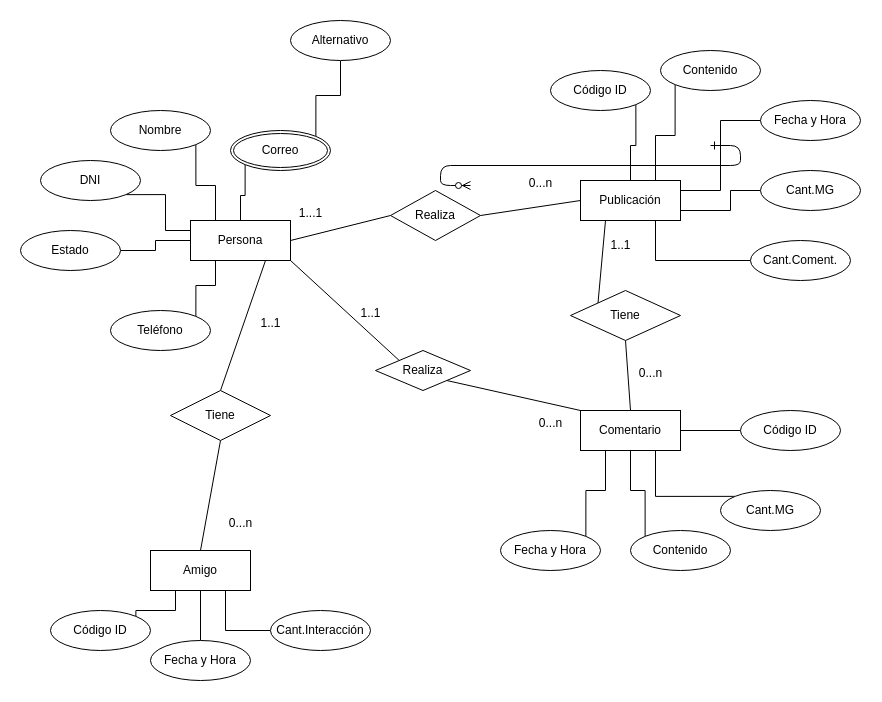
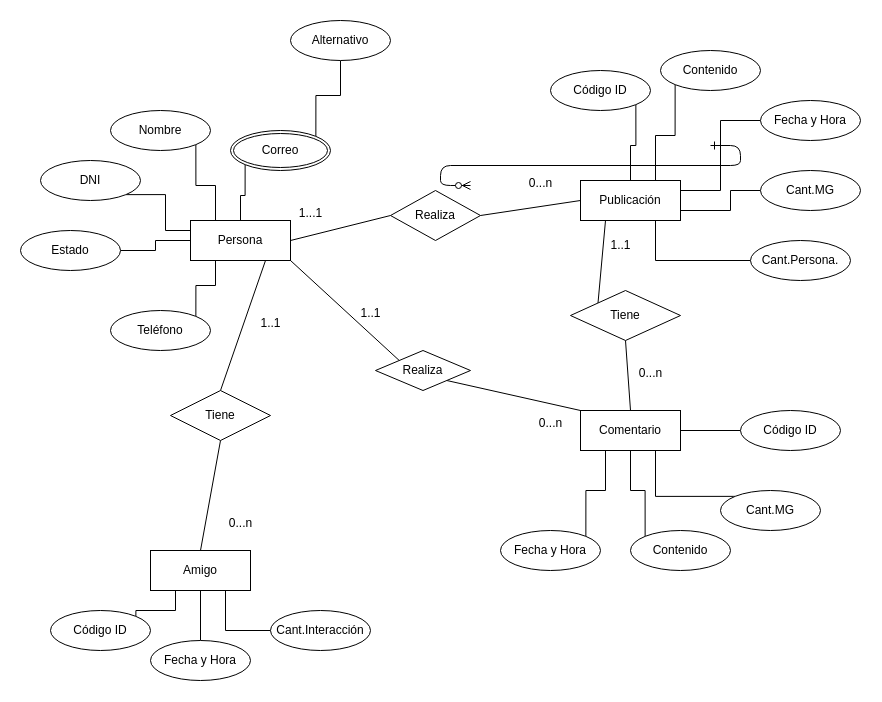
  <mxCell id="0" />
  <mxCell id="1" parent="0" />
  <mxCell id="2" value="" style="edgeStyle=entityRelationEdgeStyle;endArrow=ERzeroToMany;startArrow=ERone;endFill=1;startFill=0;" parent="1" edge="1"><mxGeometry width="100" height="100" relative="1" as="geometry"><mxPoint x="710" y="145" as="sourcePoint" /><mxPoint x="470" y="185" as="targetPoint" /></mxGeometry></mxCell>
  <mxCell id="3" style="edgeStyle=none;rounded=0;orthogonalLoop=1;jettySize=auto;html=1;exitX=1;exitY=0.5;exitDx=0;exitDy=0;entryX=0;entryY=0.5;entryDx=0;entryDy=0;endArrow=none;endFill=0;" edge="1" parent="1" source="5" target="50"><mxGeometry relative="1" as="geometry" /></mxCell>
  <mxCell id="4" style="edgeStyle=none;rounded=0;orthogonalLoop=1;jettySize=auto;html=1;exitX=1;exitY=1;exitDx=0;exitDy=0;entryX=0;entryY=0;entryDx=0;entryDy=0;endArrow=none;endFill=0;" edge="1" parent="1" source="5" target="52"><mxGeometry relative="1" as="geometry" /></mxCell>
  <mxCell id="5" value="Persona" style="whiteSpace=wrap;html=1;align=center;" vertex="1" parent="1"><mxGeometry x="190" y="220" width="100" height="40" as="geometry" /></mxCell>
  <mxCell id="6" value="Publicación" style="whiteSpace=wrap;html=1;align=center;" vertex="1" parent="1"><mxGeometry x="580" y="180" width="100" height="40" as="geometry" /></mxCell>
  <mxCell id="7" value="Amigo" style="whiteSpace=wrap;html=1;align=center;" vertex="1" parent="1"><mxGeometry x="150" y="550" width="100" height="40" as="geometry" /></mxCell>
  <mxCell id="8" style="edgeStyle=none;rounded=0;orthogonalLoop=1;jettySize=auto;html=1;exitX=0.5;exitY=0;exitDx=0;exitDy=0;entryX=0.5;entryY=1;entryDx=0;entryDy=0;endArrow=none;endFill=0;" edge="1" parent="1" source="9" target="54"><mxGeometry relative="1" as="geometry" /></mxCell>
  <mxCell id="9" value="Comentario" style="whiteSpace=wrap;html=1;align=center;" vertex="1" parent="1"><mxGeometry x="580" y="410" width="100" height="40" as="geometry" /></mxCell>
  <mxCell id="10" style="edgeStyle=orthogonalEdgeStyle;rounded=0;orthogonalLoop=1;jettySize=auto;html=1;exitX=1;exitY=1;exitDx=0;exitDy=0;entryX=0;entryY=0.25;entryDx=0;entryDy=0;endArrow=none;endFill=0;" edge="1" parent="1" source="11" target="5"><mxGeometry relative="1" as="geometry" /></mxCell>
  <mxCell id="11" value="DNI" style="ellipse;whiteSpace=wrap;html=1;align=center;" vertex="1" parent="1"><mxGeometry x="40" y="160" width="100" height="40" as="geometry" /></mxCell>
  <mxCell id="12" style="edgeStyle=orthogonalEdgeStyle;rounded=0;orthogonalLoop=1;jettySize=auto;html=1;exitX=1;exitY=1;exitDx=0;exitDy=0;entryX=0.25;entryY=0;entryDx=0;entryDy=0;endArrow=none;endFill=0;" edge="1" parent="1" source="13" target="5"><mxGeometry relative="1" as="geometry" /></mxCell>
  <mxCell id="13" value="Nombre" style="ellipse;whiteSpace=wrap;html=1;align=center;" vertex="1" parent="1"><mxGeometry x="110" y="110" width="100" height="40" as="geometry" /></mxCell>
  <mxCell id="14" style="edgeStyle=orthogonalEdgeStyle;rounded=0;orthogonalLoop=1;jettySize=auto;html=1;exitX=1;exitY=0;exitDx=0;exitDy=0;entryX=0.25;entryY=1;entryDx=0;entryDy=0;endArrow=none;endFill=0;" edge="1" parent="1" source="15" target="5"><mxGeometry relative="1" as="geometry" /></mxCell>
  <mxCell id="15" value="Teléfono" style="ellipse;whiteSpace=wrap;html=1;align=center;" vertex="1" parent="1"><mxGeometry x="110" y="310" width="100" height="40" as="geometry" /></mxCell>
  <mxCell id="16" style="edgeStyle=orthogonalEdgeStyle;rounded=0;orthogonalLoop=1;jettySize=auto;html=1;exitX=1;exitY=0;exitDx=0;exitDy=0;entryX=0.5;entryY=1;entryDx=0;entryDy=0;endArrow=none;endFill=0;" edge="1" parent="1" source="18" target="19"><mxGeometry relative="1" as="geometry" /></mxCell>
  <mxCell id="17" style="edgeStyle=orthogonalEdgeStyle;rounded=0;orthogonalLoop=1;jettySize=auto;html=1;exitX=0;exitY=1;exitDx=0;exitDy=0;entryX=0.5;entryY=0;entryDx=0;entryDy=0;endArrow=none;endFill=0;" edge="1" parent="1" source="18" target="5"><mxGeometry relative="1" as="geometry" /></mxCell>
  <mxCell id="18" value="Correo" style="ellipse;shape=doubleEllipse;margin=3;whiteSpace=wrap;html=1;align=center;" vertex="1" parent="1"><mxGeometry x="230" y="130" width="100" height="40" as="geometry" /></mxCell>
  <mxCell id="19" value="Alternativo" style="ellipse;whiteSpace=wrap;html=1;align=center;" vertex="1" parent="1"><mxGeometry x="290" y="20" width="100" height="40" as="geometry" /></mxCell>
  <mxCell id="20" value="" style="edgeStyle=orthogonalEdgeStyle;rounded=0;orthogonalLoop=1;jettySize=auto;html=1;endArrow=none;endFill=0;" edge="1" parent="1" source="21" target="5"><mxGeometry relative="1" as="geometry" /></mxCell>
  <mxCell id="21" value="Estado" style="ellipse;whiteSpace=wrap;html=1;align=center;" vertex="1" parent="1"><mxGeometry x="20" y="230" width="100" height="40" as="geometry" /></mxCell>
  <mxCell id="22" style="edgeStyle=orthogonalEdgeStyle;rounded=0;orthogonalLoop=1;jettySize=auto;html=1;exitX=0;exitY=0.5;exitDx=0;exitDy=0;entryX=1;entryY=0.75;entryDx=0;entryDy=0;endArrow=none;endFill=0;" edge="1" parent="1" source="23" target="6"><mxGeometry relative="1" as="geometry"><Array as="points"><mxPoint x="730" y="190" /><mxPoint x="730" y="210" /></Array></mxGeometry></mxCell>
  <mxCell id="23" value="Cant.MG" style="ellipse;whiteSpace=wrap;html=1;align=center;" vertex="1" parent="1"><mxGeometry x="760" y="170" width="100" height="40" as="geometry" /></mxCell>
  <mxCell id="24" style="edgeStyle=orthogonalEdgeStyle;rounded=0;orthogonalLoop=1;jettySize=auto;html=1;exitX=1;exitY=1;exitDx=0;exitDy=0;entryX=0.5;entryY=0;entryDx=0;entryDy=0;endArrow=none;endFill=0;" edge="1" parent="1" source="25" target="6"><mxGeometry relative="1" as="geometry" /></mxCell>
  <mxCell id="25" value="Código ID" style="ellipse;whiteSpace=wrap;html=1;align=center;" vertex="1" parent="1"><mxGeometry x="550" y="70" width="100" height="40" as="geometry" /></mxCell>
  <mxCell id="26" style="edgeStyle=orthogonalEdgeStyle;rounded=0;orthogonalLoop=1;jettySize=auto;html=1;exitX=0;exitY=1;exitDx=0;exitDy=0;entryX=0.75;entryY=0;entryDx=0;entryDy=0;endArrow=none;endFill=0;" edge="1" parent="1" source="27" target="6"><mxGeometry relative="1" as="geometry" /></mxCell>
  <mxCell id="27" value="Contenido" style="ellipse;whiteSpace=wrap;html=1;align=center;" vertex="1" parent="1"><mxGeometry x="660" y="50" width="100" height="40" as="geometry" /></mxCell>
  <mxCell id="28" style="edgeStyle=orthogonalEdgeStyle;rounded=0;orthogonalLoop=1;jettySize=auto;html=1;exitX=0;exitY=0.5;exitDx=0;exitDy=0;entryX=1;entryY=0.25;entryDx=0;entryDy=0;endArrow=none;endFill=0;" edge="1" parent="1" source="29" target="6"><mxGeometry relative="1" as="geometry" /></mxCell>
  <mxCell id="29" value="Fecha y Hora" style="ellipse;whiteSpace=wrap;html=1;align=center;" vertex="1" parent="1"><mxGeometry x="760" y="100" width="100" height="40" as="geometry" /></mxCell>
  <mxCell id="30" style="edgeStyle=orthogonalEdgeStyle;rounded=0;orthogonalLoop=1;jettySize=auto;html=1;exitX=0;exitY=0.5;exitDx=0;exitDy=0;entryX=0.75;entryY=1;entryDx=0;entryDy=0;endArrow=none;endFill=0;" edge="1" parent="1" source="31" target="6"><mxGeometry relative="1" as="geometry" /></mxCell>
- <mxCell id="31" value="Cant.Coment." style="ellipse;whiteSpace=wrap;html=1;align=center;" vertex="1" parent="1"><mxGeometry x="750" y="240" width="100" height="40" as="geometry" /></mxCell>
+ <mxCell id="31" value="Cant.Persona." style="ellipse;whiteSpace=wrap;html=1;align=center;" vertex="1" parent="1"><mxGeometry x="750" y="240" width="100" height="40" as="geometry" /></mxCell>
  <mxCell id="32" style="edgeStyle=orthogonalEdgeStyle;rounded=0;orthogonalLoop=1;jettySize=auto;html=1;exitX=1;exitY=0;exitDx=0;exitDy=0;entryX=0.25;entryY=1;entryDx=0;entryDy=0;endArrow=none;endFill=0;" edge="1" parent="1" source="33" target="9"><mxGeometry relative="1" as="geometry" /></mxCell>
  <mxCell id="33" value="Fecha y Hora" style="ellipse;whiteSpace=wrap;html=1;align=center;" vertex="1" parent="1"><mxGeometry x="500" y="530" width="100" height="40" as="geometry" /></mxCell>
  <mxCell id="34" style="edgeStyle=orthogonalEdgeStyle;rounded=0;orthogonalLoop=1;jettySize=auto;html=1;exitX=0;exitY=0;exitDx=0;exitDy=0;entryX=0.75;entryY=1;entryDx=0;entryDy=0;endArrow=none;endFill=0;" edge="1" parent="1" source="35" target="9"><mxGeometry relative="1" as="geometry" /></mxCell>
  <mxCell id="35" value="Cant.MG" style="ellipse;whiteSpace=wrap;html=1;align=center;" vertex="1" parent="1"><mxGeometry x="720" y="490" width="100" height="40" as="geometry" /></mxCell>
  <mxCell id="36" style="edgeStyle=orthogonalEdgeStyle;rounded=0;orthogonalLoop=1;jettySize=auto;html=1;exitX=0;exitY=0.5;exitDx=0;exitDy=0;entryX=1;entryY=0.5;entryDx=0;entryDy=0;endArrow=none;endFill=0;" edge="1" parent="1" source="37" target="9"><mxGeometry relative="1" as="geometry" /></mxCell>
  <mxCell id="37" value="Código ID" style="ellipse;whiteSpace=wrap;html=1;align=center;" vertex="1" parent="1"><mxGeometry x="740" y="410" width="100" height="40" as="geometry" /></mxCell>
  <mxCell id="38" style="edgeStyle=orthogonalEdgeStyle;rounded=0;orthogonalLoop=1;jettySize=auto;html=1;exitX=0;exitY=0;exitDx=0;exitDy=0;entryX=0.5;entryY=1;entryDx=0;entryDy=0;endArrow=none;endFill=0;" edge="1" parent="1" source="39" target="9"><mxGeometry relative="1" as="geometry" /></mxCell>
  <mxCell id="39" value="Contenido" style="ellipse;whiteSpace=wrap;html=1;align=center;" vertex="1" parent="1"><mxGeometry x="630" y="530" width="100" height="40" as="geometry" /></mxCell>
  <mxCell id="40" style="edgeStyle=orthogonalEdgeStyle;rounded=0;orthogonalLoop=1;jettySize=auto;html=1;exitX=1;exitY=0;exitDx=0;exitDy=0;entryX=0.25;entryY=1;entryDx=0;entryDy=0;endArrow=none;endFill=0;" edge="1" parent="1" source="41" target="7"><mxGeometry relative="1" as="geometry"><Array as="points"><mxPoint x="135" y="610" /><mxPoint x="175" y="610" /></Array></mxGeometry></mxCell>
  <mxCell id="41" value="Código ID" style="ellipse;whiteSpace=wrap;html=1;align=center;" vertex="1" parent="1"><mxGeometry x="50" y="610" width="100" height="40" as="geometry" /></mxCell>
  <mxCell id="42" value="" style="edgeStyle=orthogonalEdgeStyle;rounded=0;orthogonalLoop=1;jettySize=auto;html=1;endArrow=none;endFill=0;" edge="1" parent="1" source="43" target="7"><mxGeometry relative="1" as="geometry" /></mxCell>
  <mxCell id="43" value="Fecha y Hora" style="ellipse;whiteSpace=wrap;html=1;align=center;" vertex="1" parent="1"><mxGeometry x="150" y="640" width="100" height="40" as="geometry" /></mxCell>
  <mxCell id="44" style="edgeStyle=orthogonalEdgeStyle;rounded=0;orthogonalLoop=1;jettySize=auto;html=1;exitX=0;exitY=0.5;exitDx=0;exitDy=0;entryX=0.75;entryY=1;entryDx=0;entryDy=0;endArrow=none;endFill=0;" edge="1" parent="1" source="45" target="7"><mxGeometry relative="1" as="geometry" /></mxCell>
  <mxCell id="45" value="Cant.Interacción" style="ellipse;whiteSpace=wrap;html=1;align=center;" vertex="1" parent="1"><mxGeometry x="270" y="610" width="100" height="40" as="geometry" /></mxCell>
  <mxCell id="46" style="edgeStyle=none;rounded=0;orthogonalLoop=1;jettySize=auto;html=1;exitX=0.5;exitY=0;exitDx=0;exitDy=0;entryX=0.75;entryY=1;entryDx=0;entryDy=0;endArrow=none;endFill=0;" edge="1" parent="1" source="48" target="5"><mxGeometry relative="1" as="geometry" /></mxCell>
  <mxCell id="47" style="edgeStyle=none;rounded=0;orthogonalLoop=1;jettySize=auto;html=1;exitX=0.5;exitY=1;exitDx=0;exitDy=0;entryX=0.5;entryY=0;entryDx=0;entryDy=0;endArrow=none;endFill=0;" edge="1" parent="1" source="48" target="7"><mxGeometry relative="1" as="geometry" /></mxCell>
  <mxCell id="48" value="Tiene" style="shape=rhombus;perimeter=rhombusPerimeter;whiteSpace=wrap;html=1;align=center;" vertex="1" parent="1"><mxGeometry x="170" y="390" width="100" height="50" as="geometry" /></mxCell>
  <mxCell id="49" style="edgeStyle=none;rounded=0;orthogonalLoop=1;jettySize=auto;html=1;exitX=1;exitY=0.5;exitDx=0;exitDy=0;entryX=0;entryY=0.5;entryDx=0;entryDy=0;endArrow=none;endFill=0;" edge="1" parent="1" source="50" target="6"><mxGeometry relative="1" as="geometry" /></mxCell>
  <mxCell id="50" value="Realiza" style="shape=rhombus;perimeter=rhombusPerimeter;whiteSpace=wrap;html=1;align=center;" vertex="1" parent="1"><mxGeometry x="390" y="190" width="90" height="50" as="geometry" /></mxCell>
  <mxCell id="51" style="edgeStyle=none;rounded=0;orthogonalLoop=1;jettySize=auto;html=1;exitX=1;exitY=1;exitDx=0;exitDy=0;entryX=0;entryY=0;entryDx=0;entryDy=0;endArrow=none;endFill=0;" edge="1" parent="1" source="52" target="9"><mxGeometry relative="1" as="geometry" /></mxCell>
  <mxCell id="52" value="Realiza" style="shape=rhombus;perimeter=rhombusPerimeter;whiteSpace=wrap;html=1;align=center;" vertex="1" parent="1"><mxGeometry x="375" y="350" width="95" height="40" as="geometry" /></mxCell>
  <mxCell id="53" style="edgeStyle=none;rounded=0;orthogonalLoop=1;jettySize=auto;html=1;exitX=0;exitY=0;exitDx=0;exitDy=0;entryX=0.25;entryY=1;entryDx=0;entryDy=0;endArrow=none;endFill=0;" edge="1" parent="1" source="54" target="6"><mxGeometry relative="1" as="geometry" /></mxCell>
  <mxCell id="54" value="Tiene" style="shape=rhombus;perimeter=rhombusPerimeter;whiteSpace=wrap;html=1;align=center;" vertex="1" parent="1"><mxGeometry x="570" y="290" width="110" height="50" as="geometry" /></mxCell>
  <mxCell id="55" value="1..1" style="text;html=1;align=center;verticalAlign=middle;resizable=0;points=[];autosize=1;strokeColor=none;fillColor=none;" vertex="1" parent="1"><mxGeometry x="250" y="308" width="40" height="30" as="geometry" /></mxCell>
  <mxCell id="56" value="1..1" style="text;html=1;align=center;verticalAlign=middle;resizable=0;points=[];autosize=1;strokeColor=none;fillColor=none;" vertex="1" parent="1"><mxGeometry x="350" y="298" width="40" height="30" as="geometry" /></mxCell>
  <mxCell id="57" value="0...n" style="text;html=1;align=center;verticalAlign=middle;resizable=0;points=[];autosize=1;strokeColor=none;fillColor=none;" vertex="1" parent="1"><mxGeometry x="215" y="508" width="50" height="30" as="geometry" /></mxCell>
  <mxCell id="58" value="0...n" style="text;html=1;align=center;verticalAlign=middle;resizable=0;points=[];autosize=1;strokeColor=none;fillColor=none;" vertex="1" parent="1"><mxGeometry x="525" y="408" width="50" height="30" as="geometry" /></mxCell>
  <mxCell id="59" value="1..1" style="text;html=1;align=center;verticalAlign=middle;resizable=0;points=[];autosize=1;strokeColor=none;fillColor=none;" vertex="1" parent="1"><mxGeometry x="600" y="230" width="40" height="30" as="geometry" /></mxCell>
  <mxCell id="60" value="0...n" style="text;html=1;align=center;verticalAlign=middle;resizable=0;points=[];autosize=1;strokeColor=none;fillColor=none;" vertex="1" parent="1"><mxGeometry x="625" y="358" width="50" height="30" as="geometry" /></mxCell>
  <mxCell id="61" value="1...1" style="text;html=1;align=center;verticalAlign=middle;resizable=0;points=[];autosize=1;strokeColor=none;fillColor=none;" vertex="1" parent="1"><mxGeometry x="285" y="198" width="50" height="30" as="geometry" /></mxCell>
  <mxCell id="62" value="0...n" style="text;html=1;align=center;verticalAlign=middle;resizable=0;points=[];autosize=1;strokeColor=none;fillColor=none;" vertex="1" parent="1"><mxGeometry x="515" y="168" width="50" height="30" as="geometry" /></mxCell>
